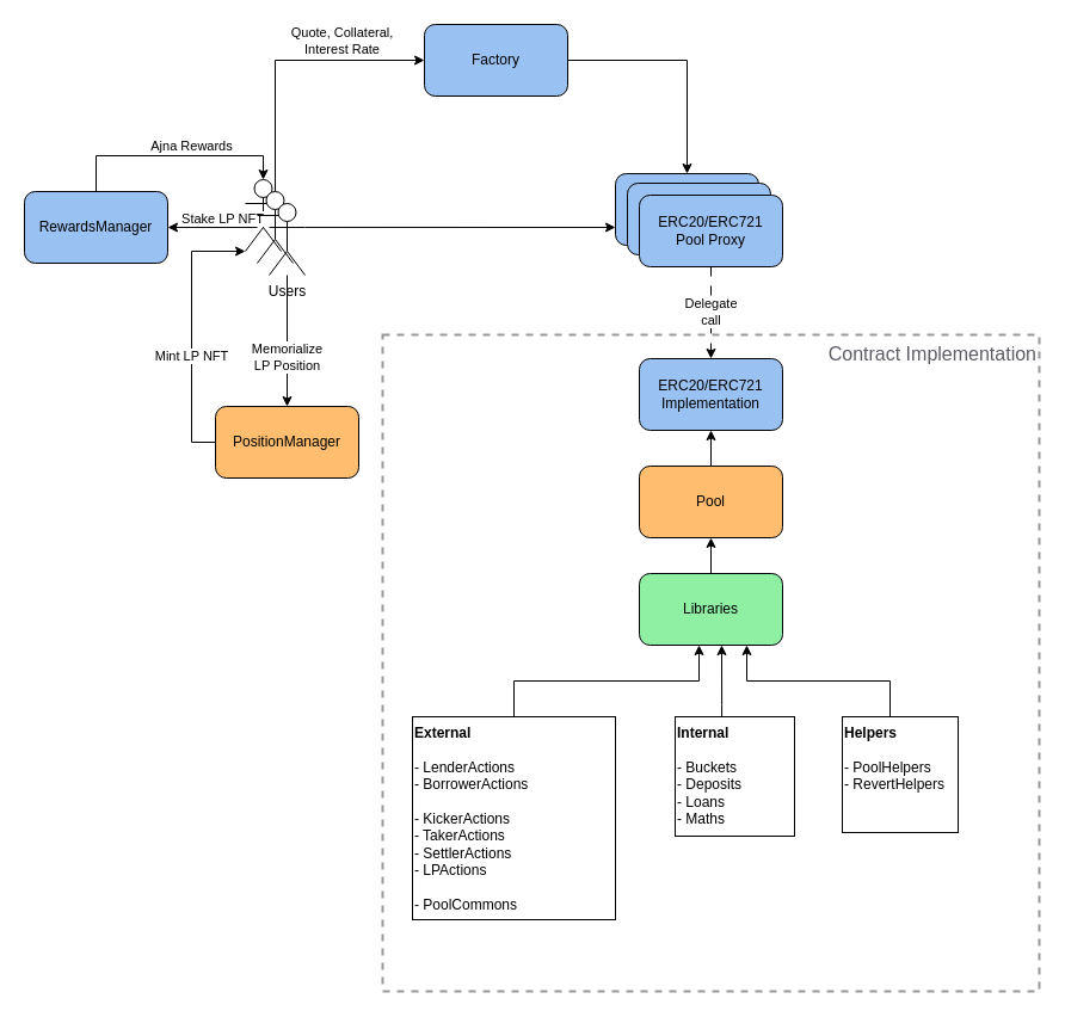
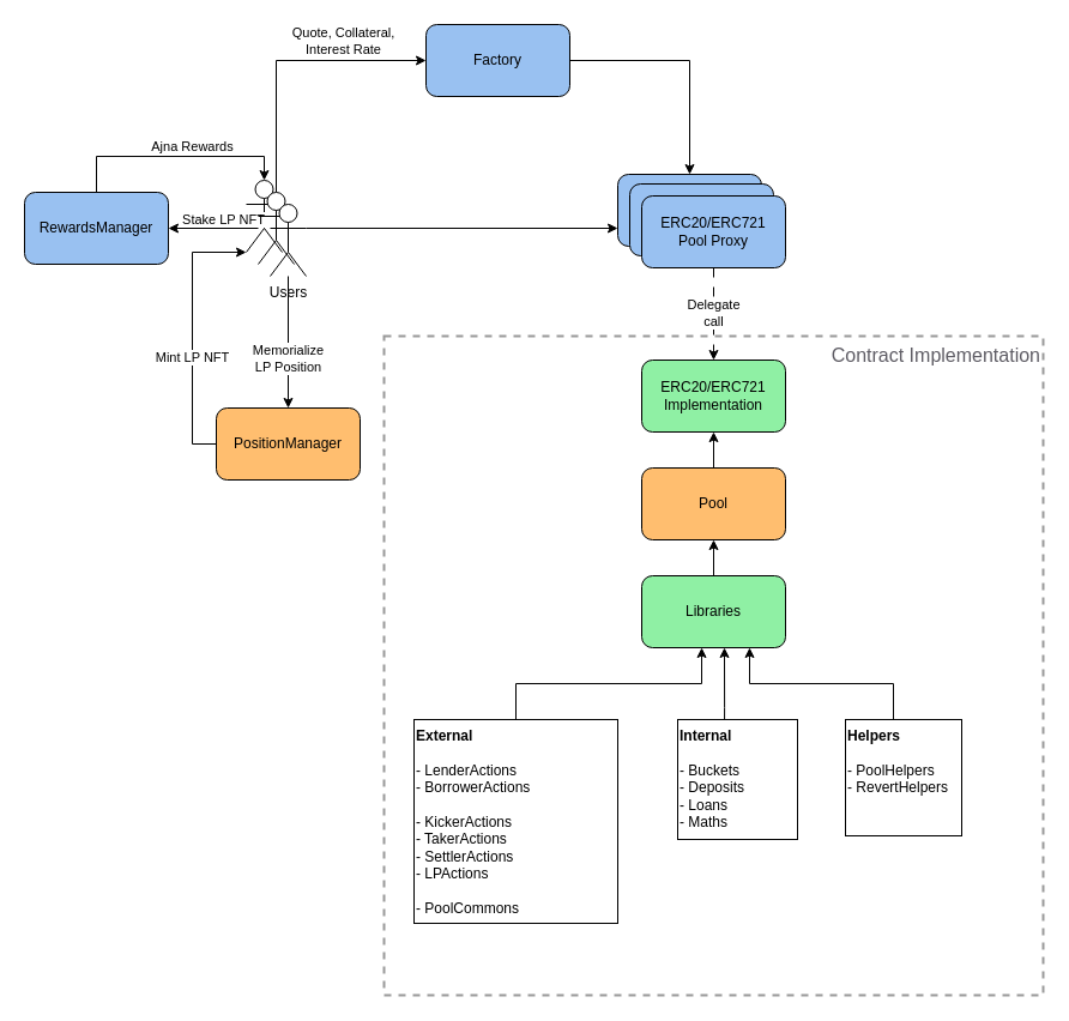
  <mxCell id="0" />
  <mxCell id="1" parent="0" />
  <mxCell id="2" value="&lt;div style=&quot;font-size: 16px;&quot;&gt;&lt;font color=&quot;#5e5c64&quot;&gt;Contract Implementation&lt;br&gt;&lt;/font&gt;&lt;/div&gt;" style="whiteSpace=wrap;html=1;aspect=fixed;fillColor=none;dashed=1;strokeWidth=2;strokeColor=#999999;align=right;verticalAlign=top;" parent="1" vertex="1"><mxGeometry x="320" y="280" width="550" height="550" as="geometry" /></mxCell>
  <mxCell id="3" value="" style="shape=umlActor;verticalLabelPosition=bottom;verticalAlign=top;html=1;outlineConnect=0;" parent="1" vertex="1"><mxGeometry x="205" y="150" width="30" height="60" as="geometry" /></mxCell>
  <mxCell id="4" style="edgeStyle=orthogonalEdgeStyle;rounded=0;orthogonalLoop=1;jettySize=auto;html=1;entryX=1;entryY=0.5;entryDx=0;entryDy=0;" parent="1" source="8" target="18" edge="1"><mxGeometry relative="1" as="geometry" /></mxCell>
  <mxCell id="5" value="Stake LP NFT" style="edgeLabel;html=1;align=center;verticalAlign=middle;resizable=0;points=[];" parent="4" vertex="1" connectable="0"><mxGeometry x="0.25" y="2" relative="1" as="geometry"><mxPoint x="17" y="-10" as="offset" /></mxGeometry></mxCell>
  <mxCell id="6" style="edgeStyle=orthogonalEdgeStyle;rounded=0;orthogonalLoop=1;jettySize=auto;html=1;exitX=0.5;exitY=0;exitDx=0;exitDy=0;exitPerimeter=0;entryX=0;entryY=0.5;entryDx=0;entryDy=0;" parent="1" source="8" target="20" edge="1"><mxGeometry relative="1" as="geometry" /></mxCell>
  <mxCell id="7" value="&lt;div&gt;Quote, Collateral,&lt;/div&gt;&lt;div&gt;Interest Rate&lt;br&gt;&lt;/div&gt;" style="edgeLabel;html=1;align=center;verticalAlign=middle;resizable=0;points=[];" parent="6" vertex="1" connectable="0"><mxGeometry x="0.311" y="-1" relative="1" as="geometry"><mxPoint x="11" y="-18" as="offset" /></mxGeometry></mxCell>
  <mxCell id="8" value="" style="shape=umlActor;verticalLabelPosition=bottom;verticalAlign=top;html=1;outlineConnect=0;" parent="1" vertex="1"><mxGeometry x="215" y="160" width="30" height="60" as="geometry" /></mxCell>
  <mxCell id="9" style="edgeStyle=orthogonalEdgeStyle;rounded=0;orthogonalLoop=1;jettySize=auto;html=1;entryX=0.5;entryY=0;entryDx=0;entryDy=0;" parent="1" source="12" target="15" edge="1"><mxGeometry relative="1" as="geometry" /></mxCell>
  <mxCell id="10" value="&lt;div&gt;Memorialize&lt;/div&gt;&lt;div&gt;LP Position&lt;/div&gt;" style="edgeLabel;html=1;align=center;verticalAlign=middle;resizable=0;points=[];" parent="9" vertex="1" connectable="0"><mxGeometry x="0.236" relative="1" as="geometry"><mxPoint x="-1" as="offset" /></mxGeometry></mxCell>
  <mxCell id="11" style="edgeStyle=orthogonalEdgeStyle;rounded=0;orthogonalLoop=1;jettySize=auto;html=1;exitX=1;exitY=0.333;exitDx=0;exitDy=0;exitPerimeter=0;entryX=0;entryY=0.75;entryDx=0;entryDy=0;" parent="1" source="12" target="21" edge="1"><mxGeometry relative="1" as="geometry" /></mxCell>
  <mxCell id="12" value="Users" style="shape=umlActor;verticalLabelPosition=bottom;verticalAlign=top;html=1;outlineConnect=0;" parent="1" vertex="1"><mxGeometry x="225" y="170" width="30" height="60" as="geometry" /></mxCell>
  <mxCell id="13" style="edgeStyle=orthogonalEdgeStyle;rounded=0;orthogonalLoop=1;jettySize=auto;html=1;entryX=0;entryY=1;entryDx=0;entryDy=0;entryPerimeter=0;exitX=0;exitY=0.5;exitDx=0;exitDy=0;" parent="1" source="15" target="3" edge="1"><mxGeometry relative="1" as="geometry"><Array as="points"><mxPoint x="160" y="370" /><mxPoint x="160" y="210" /></Array></mxGeometry></mxCell>
  <mxCell id="14" value="Mint LP NFT" style="edgeLabel;html=1;align=center;verticalAlign=middle;resizable=0;points=[];" parent="13" vertex="1" connectable="0"><mxGeometry x="0.067" y="-4" relative="1" as="geometry"><mxPoint x="-5" y="27" as="offset" /></mxGeometry></mxCell>
  <mxCell id="15" value="PositionManager" style="rounded=1;whiteSpace=wrap;html=1;fillColor=#ffbe6f;" parent="1" vertex="1"><mxGeometry x="180" y="340" width="120" height="60" as="geometry" /></mxCell>
  <mxCell id="16" style="edgeStyle=orthogonalEdgeStyle;rounded=0;orthogonalLoop=1;jettySize=auto;html=1;entryX=0.5;entryY=0;entryDx=0;entryDy=0;entryPerimeter=0;exitX=0.5;exitY=0;exitDx=0;exitDy=0;" parent="1" source="18" target="3" edge="1"><mxGeometry relative="1" as="geometry" /></mxCell>
  <mxCell id="17" value="Ajna Rewards" style="edgeLabel;html=1;align=center;verticalAlign=middle;resizable=0;points=[];" parent="16" vertex="1" connectable="0"><mxGeometry x="-0.123" y="-1" relative="1" as="geometry"><mxPoint x="26" y="-10" as="offset" /></mxGeometry></mxCell>
  <mxCell id="18" value="RewardsManager" style="rounded=1;whiteSpace=wrap;html=1;fillColor=#99c1f1;" parent="1" vertex="1"><mxGeometry x="20" y="160" width="120" height="60" as="geometry" /></mxCell>
  <mxCell id="19" style="edgeStyle=orthogonalEdgeStyle;rounded=0;orthogonalLoop=1;jettySize=auto;html=1;entryX=0.5;entryY=0;entryDx=0;entryDy=0;" parent="1" source="20" target="21" edge="1"><mxGeometry relative="1" as="geometry" /></mxCell>
  <mxCell id="20" value="Factory" style="rounded=1;whiteSpace=wrap;html=1;fillColor=#99c1f1;" parent="1" vertex="1"><mxGeometry x="355" y="20" width="120" height="60" as="geometry" /></mxCell>
  <mxCell id="21" value="" style="rounded=1;whiteSpace=wrap;html=1;fillColor=#99c1f1;" parent="1" vertex="1"><mxGeometry x="515" y="145" width="120" height="60" as="geometry" /></mxCell>
  <mxCell id="22" value="" style="rounded=1;whiteSpace=wrap;html=1;fillColor=#99c1f1;" parent="1" vertex="1"><mxGeometry x="525" y="153" width="120" height="60" as="geometry" /></mxCell>
  <mxCell id="23" style="edgeStyle=orthogonalEdgeStyle;rounded=0;orthogonalLoop=1;jettySize=auto;html=1;entryX=0.5;entryY=0;entryDx=0;entryDy=0;dashed=1;dashPattern=8 8;" parent="1" source="24" target="25" edge="1"><mxGeometry relative="1" as="geometry" /></mxCell>
  <mxCell id="24" value="&lt;div&gt;ERC20/ERC721&lt;/div&gt;&lt;div&gt;Pool Proxy&lt;br&gt;&lt;/div&gt;" style="rounded=1;whiteSpace=wrap;html=1;fillColor=#99c1f1;" parent="1" vertex="1"><mxGeometry x="535" y="163" width="120" height="60" as="geometry" /></mxCell>
- <mxCell id="25" value="&lt;div&gt;ERC20/ERC721&lt;/div&gt;&lt;div&gt;Implementation&lt;br&gt;&lt;/div&gt;" style="rounded=1;whiteSpace=wrap;html=1;fillColor=#99c1f1;" parent="1" vertex="1"><mxGeometry x="535" y="300" width="120" height="60" as="geometry" /></mxCell>
+ <mxCell id="25" value="&lt;div&gt;ERC20/ERC721&lt;/div&gt;&lt;div&gt;Implementation&lt;br&gt;&lt;/div&gt;" style="rounded=1;whiteSpace=wrap;html=1;fillColor=#8ff0a4;" parent="1" vertex="1"><mxGeometry x="535" y="300" width="120" height="60" as="geometry" /></mxCell>
  <mxCell id="26" style="edgeStyle=orthogonalEdgeStyle;rounded=0;orthogonalLoop=1;jettySize=auto;html=1;entryX=0.5;entryY=1;entryDx=0;entryDy=0;" parent="1" source="27" target="25" edge="1"><mxGeometry relative="1" as="geometry" /></mxCell>
  <mxCell id="27" value="Pool" style="rounded=1;whiteSpace=wrap;html=1;fillColor=#ffbe6f;" parent="1" vertex="1"><mxGeometry x="535" y="390" width="120" height="60" as="geometry" /></mxCell>
  <mxCell id="28" style="edgeStyle=orthogonalEdgeStyle;rounded=0;orthogonalLoop=1;jettySize=auto;html=1;entryX=0.5;entryY=1;entryDx=0;entryDy=0;" parent="1" source="29" target="27" edge="1"><mxGeometry relative="1" as="geometry" /></mxCell>
  <mxCell id="29" value="Libraries" style="rounded=1;whiteSpace=wrap;html=1;fillColor=#8ff0a4;" parent="1" vertex="1"><mxGeometry x="535" y="480" width="120" height="60" as="geometry" /></mxCell>
  <mxCell id="30" value="&lt;div&gt;Delegate&lt;/div&gt;&lt;div&gt;call&lt;/div&gt;" style="edgeLabel;html=1;align=center;verticalAlign=middle;resizable=0;points=[];" parent="1" vertex="1" connectable="0"><mxGeometry x="594" y="256" as="geometry"><mxPoint y="4" as="offset" /></mxGeometry></mxCell>
  <mxCell id="31" style="edgeStyle=orthogonalEdgeStyle;rounded=0;orthogonalLoop=1;jettySize=auto;html=1;entryX=0.417;entryY=1;entryDx=0;entryDy=0;entryPerimeter=0;exitX=0.5;exitY=0;exitDx=0;exitDy=0;" parent="1" source="32" target="29" edge="1"><mxGeometry relative="1" as="geometry"><Array as="points"><mxPoint x="430" y="570" /><mxPoint x="585" y="570" /></Array></mxGeometry></mxCell>
  <mxCell id="32" value="&lt;div align=&quot;left&quot;&gt;&lt;b&gt;External&lt;/b&gt;&lt;/div&gt;&lt;div align=&quot;left&quot;&gt;&lt;b&gt;&lt;br&gt;&lt;/b&gt;&lt;/div&gt;&lt;div align=&quot;left&quot;&gt;- LenderActions&lt;/div&gt;&lt;div align=&quot;left&quot;&gt;- BorrowerActions&lt;/div&gt;&lt;div align=&quot;left&quot;&gt;&lt;br&gt;&lt;/div&gt;&lt;div align=&quot;left&quot;&gt;- KickerActions&lt;/div&gt;&lt;div align=&quot;left&quot;&gt;- TakerActions&lt;/div&gt;&lt;div align=&quot;left&quot;&gt;- SettlerActions&lt;/div&gt;&lt;div align=&quot;left&quot;&gt;- LPActions&lt;/div&gt;&lt;div align=&quot;left&quot;&gt;&lt;br&gt;&lt;/div&gt;&lt;div align=&quot;left&quot;&gt;- PoolCommons&lt;/div&gt;" style="whiteSpace=wrap;html=1;aspect=fixed;align=left;verticalAlign=top;" parent="1" vertex="1"><mxGeometry x="345" y="600" width="170" height="170" as="geometry" /></mxCell>
  <mxCell id="33" style="edgeStyle=orthogonalEdgeStyle;rounded=0;orthogonalLoop=1;jettySize=auto;html=1;entryX=0.5;entryY=1;entryDx=0;entryDy=0;" parent="1" edge="1"><mxGeometry relative="1" as="geometry"><Array as="points"><mxPoint x="604" y="590" /><mxPoint x="604" y="590" /></Array><mxPoint x="604.059" y="600" as="sourcePoint" /><mxPoint x="604" y="540" as="targetPoint" /></mxGeometry></mxCell>
  <mxCell id="34" value="&lt;div align=&quot;left&quot;&gt;&lt;b&gt;Internal&lt;/b&gt;&lt;/div&gt;&lt;div align=&quot;left&quot;&gt;&lt;b&gt;&lt;br&gt;&lt;/b&gt;&lt;/div&gt;&lt;div align=&quot;left&quot;&gt;- Buckets&lt;/div&gt;&lt;div align=&quot;left&quot;&gt;- Deposits&lt;/div&gt;&lt;div align=&quot;left&quot;&gt;- Loans&lt;/div&gt;&lt;div align=&quot;left&quot;&gt;- Maths&lt;br&gt;&lt;/div&gt;" style="whiteSpace=wrap;html=1;aspect=fixed;align=left;verticalAlign=top;" parent="1" vertex="1"><mxGeometry x="565" y="600" width="100" height="100" as="geometry" /></mxCell>
  <mxCell id="35" style="edgeStyle=orthogonalEdgeStyle;rounded=0;orthogonalLoop=1;jettySize=auto;html=1;entryX=0.75;entryY=1;entryDx=0;entryDy=0;exitX=0.392;exitY=0.01;exitDx=0;exitDy=0;exitPerimeter=0;" parent="1" source="36" target="29" edge="1"><mxGeometry relative="1" as="geometry"><Array as="points"><mxPoint x="745" y="601" /><mxPoint x="745" y="570" /><mxPoint x="625" y="570" /></Array></mxGeometry></mxCell>
  <mxCell id="36" value="&lt;div align=&quot;left&quot;&gt;&lt;b&gt;Helpers&lt;/b&gt;&lt;/div&gt;&lt;div align=&quot;left&quot;&gt;&lt;b&gt;&lt;br&gt;&lt;/b&gt;&lt;/div&gt;&lt;div align=&quot;left&quot;&gt;- PoolHelpers&lt;/div&gt;&lt;div align=&quot;left&quot;&gt;- RevertHelpers&lt;/div&gt;" style="whiteSpace=wrap;html=1;aspect=fixed;align=left;verticalAlign=top;" parent="1" vertex="1"><mxGeometry x="705" y="600" width="97" height="97" as="geometry" /></mxCell>
